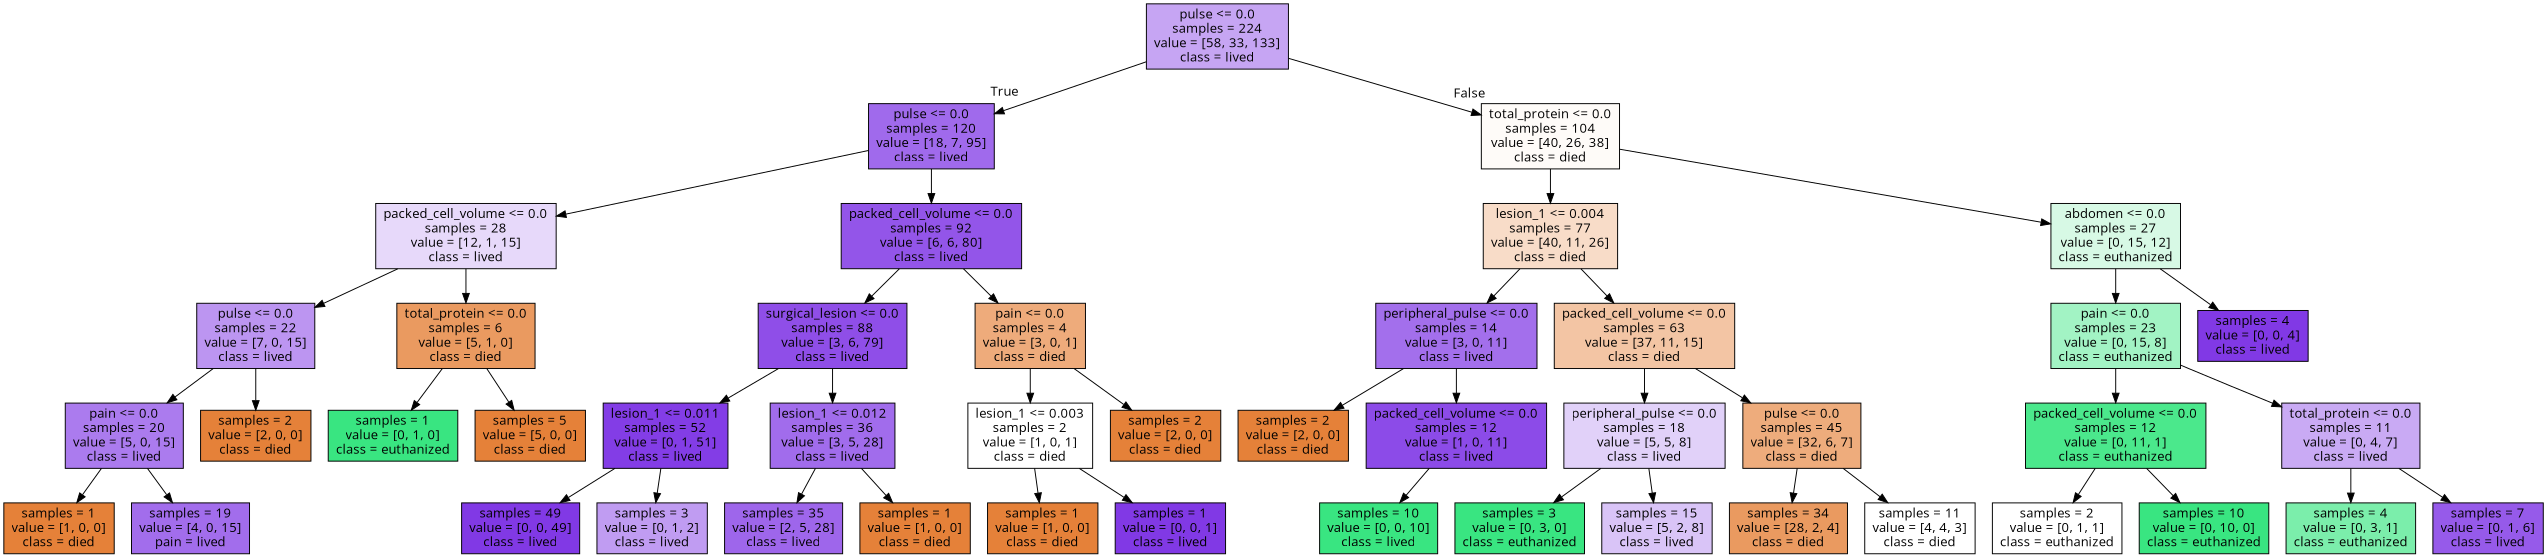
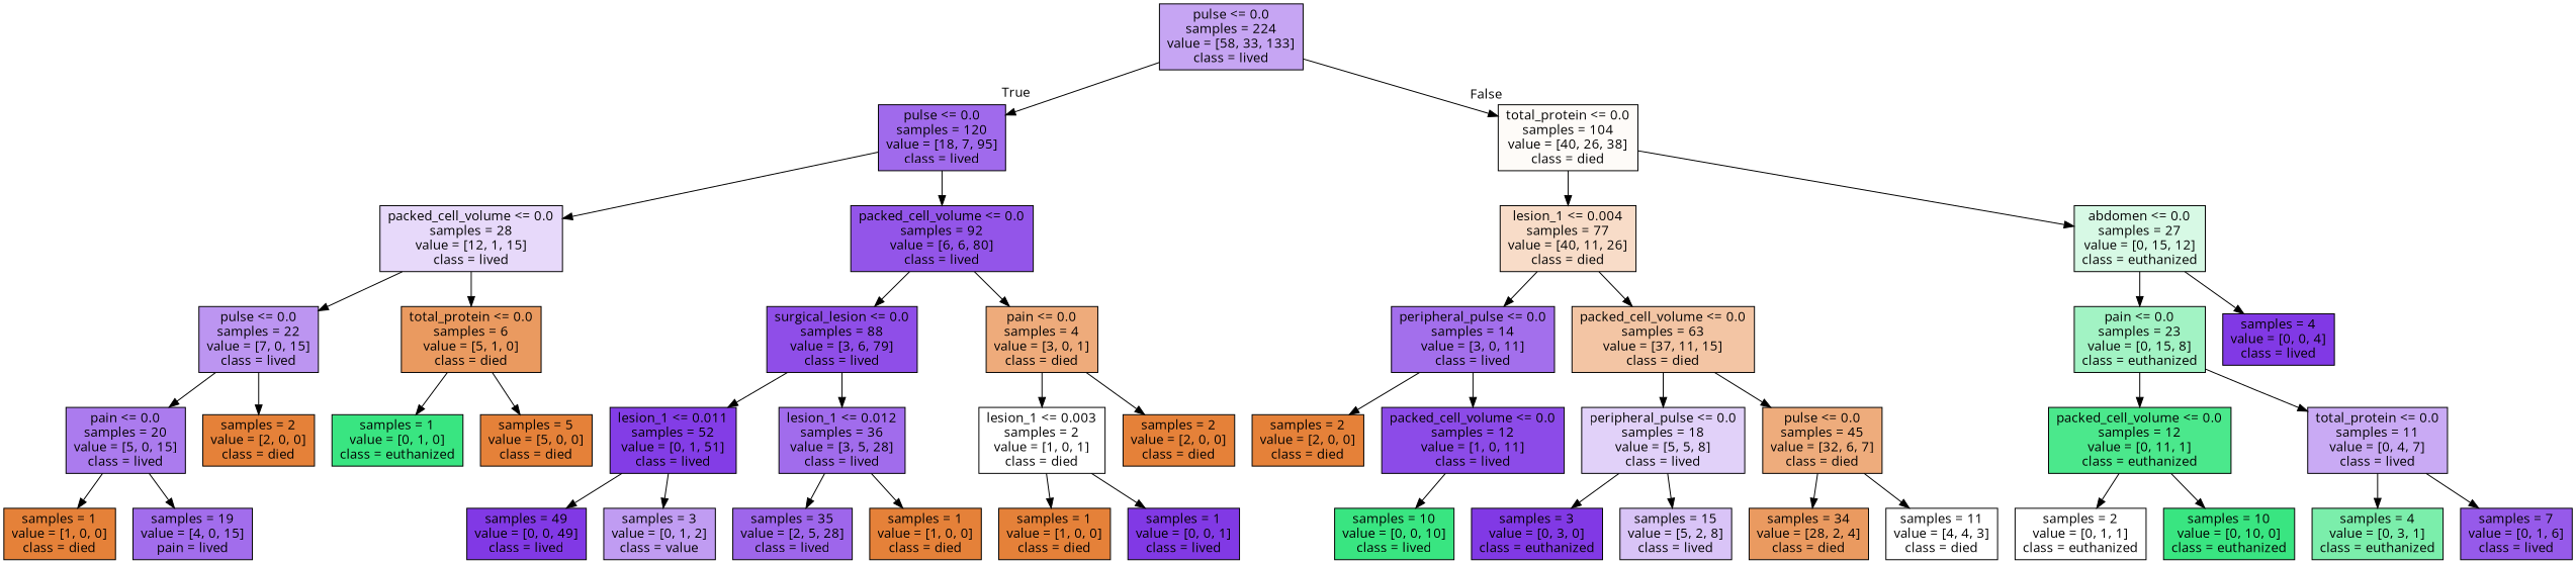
  digraph {
    fontname="Open Sans"
    node [color=black fillcolor="#e58139ff" fontname="Open Sans" shape=box style=filled]
    edge [fontname="Open Sans"]
    n1 [fillcolor="#8139e573" label="pulse <= 0.0\nsamples = 224\nvalue = [58, 33, 133]\nclass = lived"]
    n2 [fillcolor="#8139e5c0" label="pulse <= 0.0\nsamples = 120\nvalue = [18, 7, 95]\nclass = lived"]
    n3 [fillcolor="#e5813908" label="total_protein <= 0.0\nsamples = 104\nvalue = [40, 26, 38]\nclass = died"]
    n4 [fillcolor="#8139e530" label="packed_cell_volume <= 0.0\nsamples = 28\nvalue = [12, 1, 15]\nclass = lived"]
    n5 [fillcolor="#8139e5db" label="packed_cell_volume <= 0.0\nsamples = 92\nvalue = [6, 6, 80]\nclass = lived"]
    n6 [fillcolor="#e5813946" label="lesion_1 <= 0.004\nsamples = 77\nvalue = [40, 11, 26]\nclass = died"]
    n7 [fillcolor="#39e58133" label="abdomen <= 0.0\nsamples = 27\nvalue = [0, 15, 12]\nclass = euthanized"]
    n8 [fillcolor="#8139e588" label="pulse <= 0.0\nsamples = 22\nvalue = [7, 0, 15]\nclass = lived"]
    n9 [fillcolor="#e58139cc" label="total_protein <= 0.0\nsamples = 6\nvalue = [5, 1, 0]\nclass = died"]
    n10 [fillcolor="#8139e5e3" label="surgical_lesion <= 0.0\nsamples = 88\nvalue = [3, 6, 79]\nclass = lived"]
    n11 [fillcolor="#e58139aa" label="pain <= 0.0\nsamples = 4\nvalue = [3, 0, 1]\nclass = died"]
    n12 [fillcolor="#8139e5aa" label="pain <= 0.0\nsamples = 20\nvalue = [5, 0, 15]\nclass = lived"]
    n13 [label="samples = 2\nvalue = [2, 0, 0]\nclass = died"]
    n14 [fillcolor="#39e581ff" label="samples = 1\nvalue = [0, 1, 0]\nclass = euthanized"]
    n15 [label="samples = 5\nvalue = [5, 0, 0]\nclass = died"]
    n16 [label="samples = 1\nvalue = [1, 0, 0]\nclass = died"]
    n17 [fillcolor="#8139e5bb" label="samples = 19\nvalue = [4, 0, 15]\npain = lived"]
    n18 [fillcolor="#8139e5fa" label="lesion_1 <= 0.011\nsamples = 52\nvalue = [0, 1, 51]\nclass = lived"]
    n19 [fillcolor="#8139e5bd" label="lesion_1 <= 0.012\nsamples = 36\nvalue = [3, 5, 28]\nclass = lived"]
    n20 [fillcolor="#e5813900" label="lesion_1 <= 0.003\nsamples = 2\nvalue = [1, 0, 1]\nclass = died"]
    n21 [label="samples = 2\nvalue = [2, 0, 0]\nclass = died"]
    n22 [fillcolor="#8139e5ff" label="samples = 49\nvalue = [0, 0, 49]\nclass = lived"]
-   n23 [fillcolor="#8139e57f" label="samples = 3\nvalue = [0, 1, 2]\nclass = lived"]
+   n23 [fillcolor="#8139e57f" label="samples = 3\nvalue = [0, 1, 2]\nclass = value"]
    n24 [fillcolor="#8139e5c4" label="samples = 35\nvalue = [2, 5, 28]\nclass = lived"]
    n25 [label="samples = 1\nvalue = [1, 0, 0]\nclass = died"]
    n26 [label="samples = 1\nvalue = [1, 0, 0]\nclass = died"]
    n27 [fillcolor="#8139e5ff" label="samples = 1\nvalue = [0, 0, 1]\nclass = lived"]
    n28 [fillcolor="#8139e5b9" label="peripheral_pulse <= 0.0\nsamples = 14\nvalue = [3, 0, 11]\nclass = lived"]
    n29 [fillcolor="#e5813975" label="packed_cell_volume <= 0.0\nsamples = 63\nvalue = [37, 11, 15]\nclass = died"]
    n30 [fillcolor="#39e58177" label="pain <= 0.0\nsamples = 23\nvalue = [0, 15, 8]\nclass = euthanized"]
    n31 [fillcolor="#8139e5ff" label="samples = 4\nvalue = [0, 0, 4]\nclass = lived"]
    n32 [label="samples = 2\nvalue = [2, 0, 0]\nclass = died"]
    n33 [fillcolor="#8139e5e8" label="packed_cell_volume <= 0.0\nsamples = 12\nvalue = [1, 0, 11]\nclass = lived"]
    n34 [fillcolor="#8139e53b" label="peripheral_pulse <= 0.0\nsamples = 18\nvalue = [5, 5, 8]\nclass = lived"]
    n35 [fillcolor="#e58139a8" label="pulse <= 0.0\nsamples = 45\nvalue = [32, 6, 7]\nclass = died"]
    n36 [fillcolor="#39e581ff" label="samples = 10\nvalue = [0, 0, 10]\nclass = lived"]
-   n37 [fillcolor="#39e581ff" label="samples = 3\nvalue = [0, 3, 0]\nclass = euthanized"]
+   n37 [fillcolor="#8139e5ff" label="samples = 3\nvalue = [0, 3, 0]\nclass = euthanized"]
    n38 [fillcolor="#8139e54c" label="samples = 15\nvalue = [5, 2, 8]\nclass = lived"]
    n39 [fillcolor="#e58139cc" label="samples = 34\nvalue = [28, 2, 4]\nclass = died"]
    n40 [fillcolor="#e5813900" label="samples = 11\nvalue = [4, 4, 3]\nclass = died"]
    n41 [fillcolor="#39e581e8" label="packed_cell_volume <= 0.0\nsamples = 12\nvalue = [0, 11, 1]\nclass = euthanized"]
    n42 [fillcolor="#8139e56d" label="total_protein <= 0.0\nsamples = 11\nvalue = [0, 4, 7]\nclass = lived"]
    n43 [fillcolor="#39e58100" label="samples = 2\nvalue = [0, 1, 1]\nclass = euthanized"]
    n44 [fillcolor="#39e581ff" label="samples = 10\nvalue = [0, 10, 0]\nclass = euthanized"]
    n45 [fillcolor="#39e581aa" label="samples = 4\nvalue = [0, 3, 1]\nclass = euthanized"]
    n46 [fillcolor="#8139e5d4" label="samples = 7\nvalue = [0, 1, 6]\nclass = lived"]
    n1 -> n2 [headlabel=True labelangle=45 labeldistance=2.5]
    n1 -> n3 [headlabel=False labelangle=-45 labeldistance=2.5]
    n2 -> n4
    n2 -> n5
    n3 -> n6
    n3 -> n7
    n4 -> n8
    n4 -> n9
    n5 -> n10
    n5 -> n11
    n6 -> n28
    n6 -> n29
    n7 -> n30
    n7 -> n31
    n8 -> n12
    n8 -> n13
    n9 -> n14
    n9 -> n15
    n10 -> n18
    n10 -> n19
    n11 -> n20
    n11 -> n21
    n12 -> n16
    n12 -> n17
    n18 -> n22
    n18 -> n23
    n19 -> n24
    n19 -> n25
    n20 -> n26
    n20 -> n27
    n28 -> n32
    n28 -> n33
    n29 -> n34
    n29 -> n35
    n30 -> n41
    n30 -> n42
    n33 -> n36
    n34 -> n37
    n34 -> n38
    n35 -> n39
    n35 -> n40
    n41 -> n43
    n41 -> n44
    n42 -> n45
    n42 -> n46
  }
